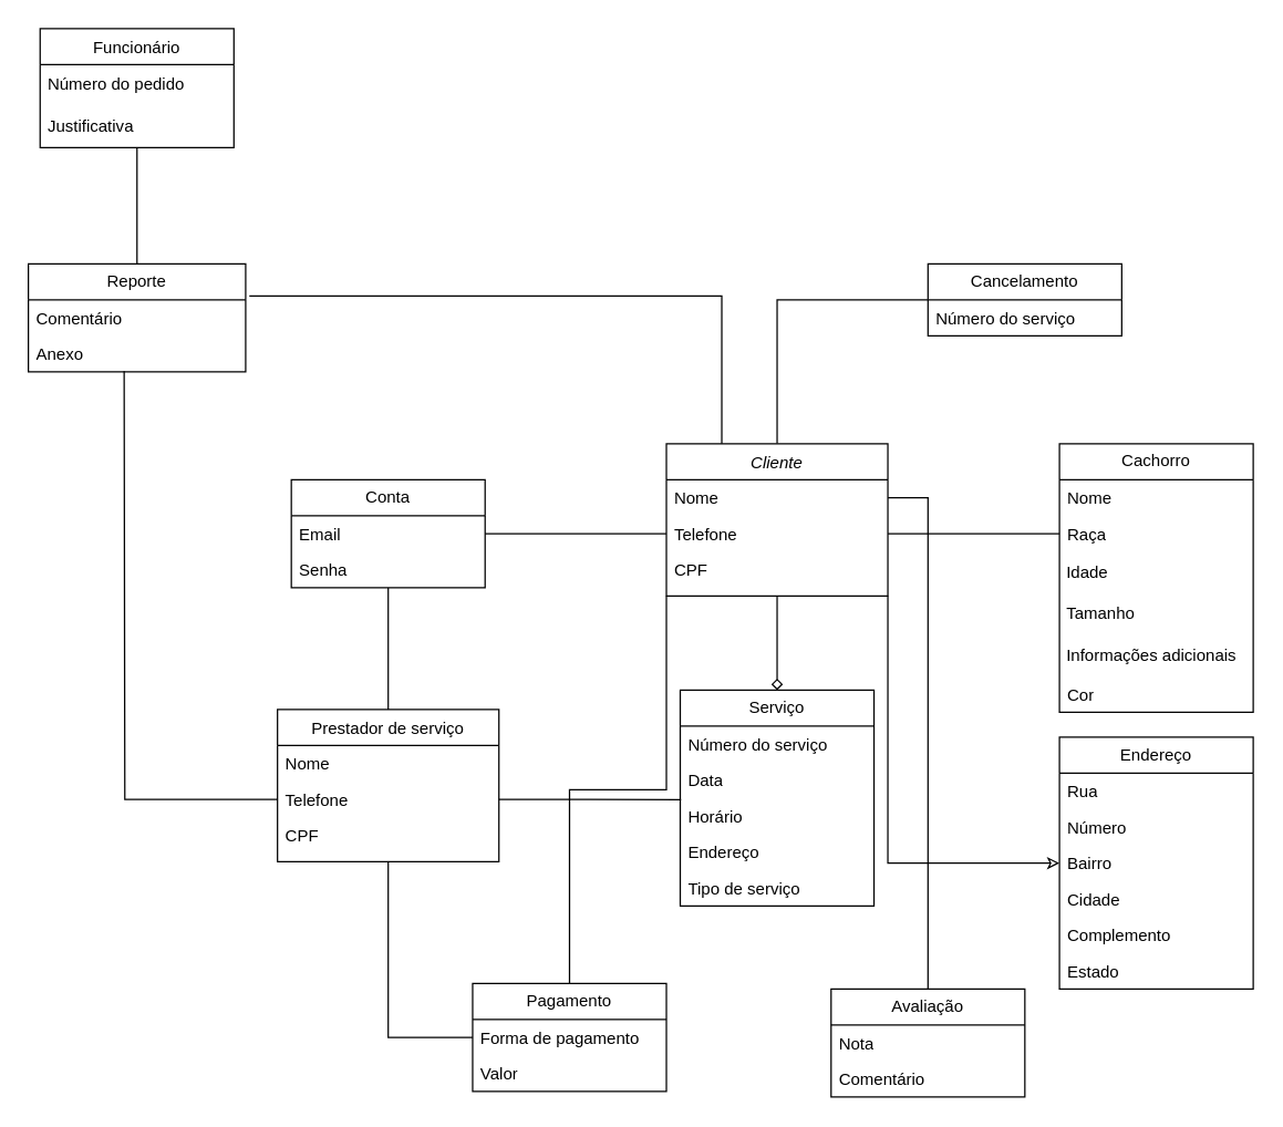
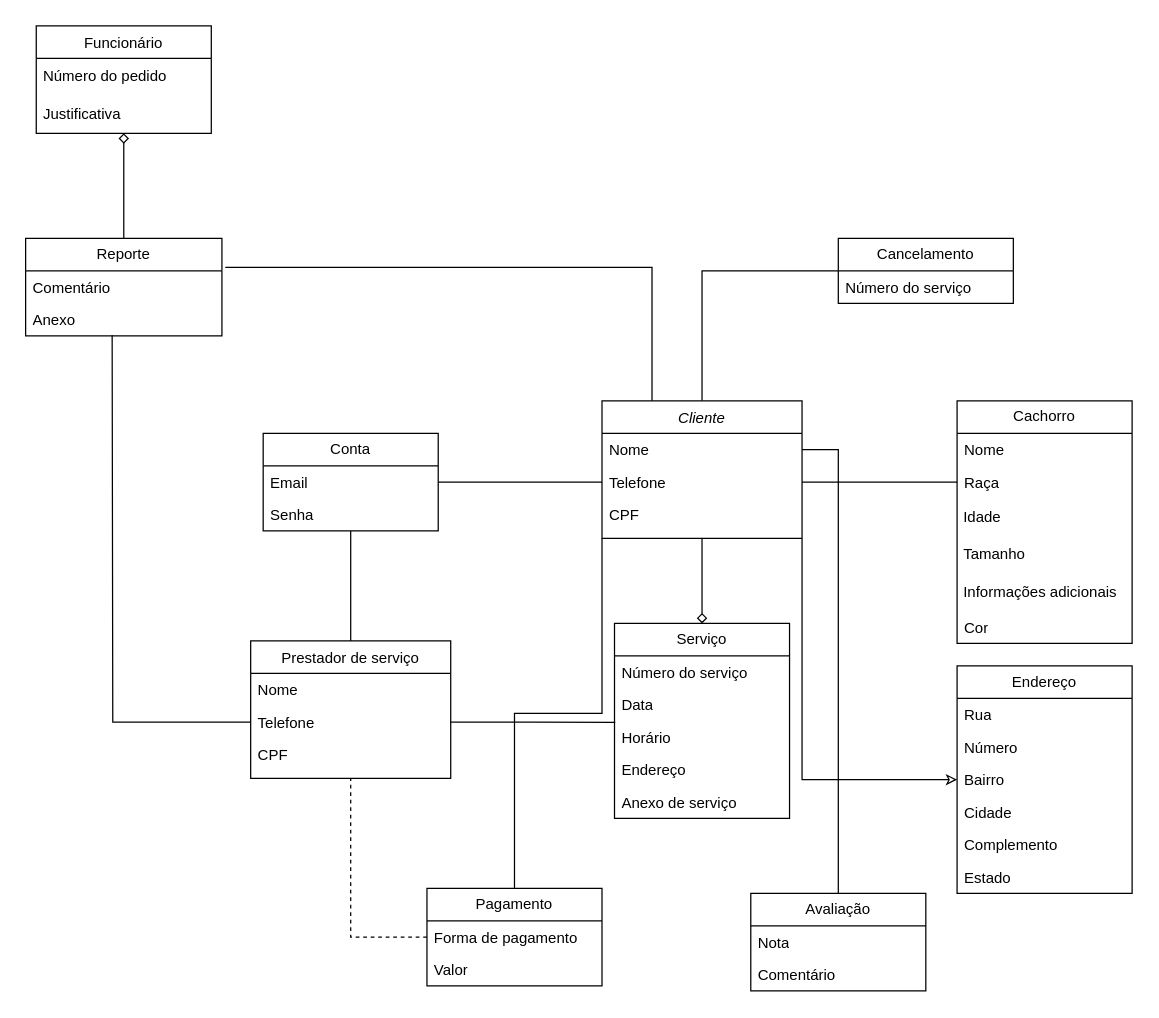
  <mxCell id="0" />
  <mxCell id="1" parent="0" />
  <mxCell id="2" style="edgeStyle=orthogonalEdgeStyle;rounded=0;orthogonalLoop=1;jettySize=auto;html=1;exitX=0.5;exitY=1;exitDx=0;exitDy=0;entryX=0.5;entryY=0;entryDx=0;entryDy=0;endArrow=diamond;endFill=0;" edge="1" parent="1" source="6" target="48"><mxGeometry relative="1" as="geometry" /></mxCell>
  <mxCell id="3" style="edgeStyle=orthogonalEdgeStyle;rounded=0;orthogonalLoop=1;jettySize=auto;html=1;exitX=0.5;exitY=0;exitDx=0;exitDy=0;entryX=0;entryY=0.5;entryDx=0;entryDy=0;endArrow=none;endFill=0;" edge="1" parent="1" source="6" target="29"><mxGeometry relative="1" as="geometry" /></mxCell>
  <mxCell id="4" style="edgeStyle=orthogonalEdgeStyle;rounded=0;orthogonalLoop=1;jettySize=auto;html=1;exitX=1;exitY=1;exitDx=0;exitDy=0;entryX=0;entryY=0.5;entryDx=0;entryDy=0;endArrow=classic;endFill=0;" edge="1" parent="1" source="6" target="40"><mxGeometry relative="1" as="geometry" /></mxCell>
  <mxCell id="5" style="edgeStyle=orthogonalEdgeStyle;rounded=0;orthogonalLoop=1;jettySize=auto;html=1;exitX=0;exitY=1;exitDx=0;exitDy=0;entryX=0.5;entryY=0;entryDx=0;entryDy=0;endArrow=none;endFill=0;" edge="1" parent="1" source="6" target="34"><mxGeometry relative="1" as="geometry" /></mxCell>
  <mxCell id="6" value="Cliente" style="swimlane;fontStyle=2;align=center;verticalAlign=top;childLayout=stackLayout;horizontal=1;startSize=26;horizontalStack=0;resizeParent=1;resizeLast=0;collapsible=1;marginBottom=0;rounded=0;shadow=0;strokeWidth=1;" parent="1" vertex="1"><mxGeometry x="481" y="320" width="160" height="110" as="geometry"><mxRectangle x="230" y="140" width="160" height="26" as="alternateBounds" /></mxGeometry></mxCell>
  <mxCell id="7" value="Nome" style="text;align=left;verticalAlign=top;spacingLeft=4;spacingRight=4;overflow=hidden;rotatable=0;points=[[0,0.5],[1,0.5]];portConstraint=eastwest;" parent="6" vertex="1"><mxGeometry y="26" width="160" height="26" as="geometry" /></mxCell>
  <mxCell id="8" value="Telefone" style="text;align=left;verticalAlign=top;spacingLeft=4;spacingRight=4;overflow=hidden;rotatable=0;points=[[0,0.5],[1,0.5]];portConstraint=eastwest;rounded=0;shadow=0;html=0;" parent="6" vertex="1"><mxGeometry y="52" width="160" height="26" as="geometry" /></mxCell>
  <mxCell id="9" value="CPF" style="text;align=left;verticalAlign=top;spacingLeft=4;spacingRight=4;overflow=hidden;rotatable=0;points=[[0,0.5],[1,0.5]];portConstraint=eastwest;rounded=0;shadow=0;html=0;" vertex="1" parent="6"><mxGeometry y="78" width="160" height="26" as="geometry" /></mxCell>
  <mxCell id="10" value="Funcionário" style="swimlane;fontStyle=0;align=center;verticalAlign=top;childLayout=stackLayout;horizontal=1;startSize=26;horizontalStack=0;resizeParent=1;resizeLast=0;collapsible=1;marginBottom=0;rounded=0;shadow=0;strokeWidth=1;" parent="1" vertex="1"><mxGeometry x="28.5" y="20" width="140" height="86" as="geometry"><mxRectangle x="340" y="380" width="170" height="26" as="alternateBounds" /></mxGeometry></mxCell>
  <mxCell id="11" value="&amp;nbsp;Número do pedido" style="text;html=1;align=left;verticalAlign=middle;resizable=0;points=[];autosize=1;strokeColor=none;fillColor=none;" vertex="1" parent="10"><mxGeometry y="26" width="140" height="30" as="geometry" /></mxCell>
  <mxCell id="12" value="&amp;nbsp;Justificativa" style="text;html=1;align=left;verticalAlign=middle;whiteSpace=wrap;rounded=0;" vertex="1" parent="10"><mxGeometry y="56" width="140" height="30" as="geometry" /></mxCell>
  <mxCell id="13" style="edgeStyle=orthogonalEdgeStyle;rounded=0;orthogonalLoop=1;jettySize=auto;html=1;exitX=0.5;exitY=0;exitDx=0;exitDy=0;endArrow=none;endFill=0;" edge="1" parent="1" source="14"><mxGeometry relative="1" as="geometry"><mxPoint x="280" y="424" as="targetPoint" /></mxGeometry></mxCell>
  <mxCell id="14" value="Prestador de serviço" style="swimlane;fontStyle=0;align=center;verticalAlign=top;childLayout=stackLayout;horizontal=1;startSize=26;horizontalStack=0;resizeParent=1;resizeLast=0;collapsible=1;marginBottom=0;rounded=0;shadow=0;strokeWidth=1;" parent="1" vertex="1"><mxGeometry x="200" y="512" width="160" height="110" as="geometry"><mxRectangle x="550" y="140" width="160" height="26" as="alternateBounds" /></mxGeometry></mxCell>
  <mxCell id="15" value="Nome" style="text;align=left;verticalAlign=top;spacingLeft=4;spacingRight=4;overflow=hidden;rotatable=0;points=[[0,0.5],[1,0.5]];portConstraint=eastwest;" vertex="1" parent="14"><mxGeometry y="26" width="160" height="26" as="geometry" /></mxCell>
  <mxCell id="16" style="edgeStyle=orthogonalEdgeStyle;rounded=0;orthogonalLoop=1;jettySize=auto;html=1;exitX=0;exitY=0.5;exitDx=0;exitDy=0;endArrow=none;endFill=0;" edge="1" parent="14" source="17"><mxGeometry relative="1" as="geometry"><mxPoint x="-110.8" y="-244.4" as="targetPoint" /></mxGeometry></mxCell>
  <mxCell id="17" value="Telefone" style="text;align=left;verticalAlign=top;spacingLeft=4;spacingRight=4;overflow=hidden;rotatable=0;points=[[0,0.5],[1,0.5]];portConstraint=eastwest;rounded=0;shadow=0;html=0;" vertex="1" parent="14"><mxGeometry y="52" width="160" height="26" as="geometry" /></mxCell>
  <mxCell id="18" value="CPF" style="text;align=left;verticalAlign=top;spacingLeft=4;spacingRight=4;overflow=hidden;rotatable=0;points=[[0,0.5],[1,0.5]];portConstraint=eastwest;rounded=0;shadow=0;html=0;" vertex="1" parent="14"><mxGeometry y="78" width="160" height="26" as="geometry" /></mxCell>
  <mxCell id="19" value="Conta" style="swimlane;fontStyle=0;childLayout=stackLayout;horizontal=1;startSize=26;fillColor=none;horizontalStack=0;resizeParent=1;resizeParentMax=0;resizeLast=0;collapsible=1;marginBottom=0;whiteSpace=wrap;html=1;" vertex="1" parent="1"><mxGeometry x="210" y="346" width="140" height="78" as="geometry" /></mxCell>
  <mxCell id="20" value="Email" style="text;strokeColor=none;fillColor=none;align=left;verticalAlign=top;spacingLeft=4;spacingRight=4;overflow=hidden;rotatable=0;points=[[0,0.5],[1,0.5]];portConstraint=eastwest;whiteSpace=wrap;html=1;" vertex="1" parent="19"><mxGeometry y="26" width="140" height="26" as="geometry" /></mxCell>
  <mxCell id="21" value="Senha" style="text;strokeColor=none;fillColor=none;align=left;verticalAlign=top;spacingLeft=4;spacingRight=4;overflow=hidden;rotatable=0;points=[[0,0.5],[1,0.5]];portConstraint=eastwest;whiteSpace=wrap;html=1;" vertex="1" parent="19"><mxGeometry y="52" width="140" height="26" as="geometry" /></mxCell>
  <mxCell id="22" value="Cachorro" style="swimlane;fontStyle=0;childLayout=stackLayout;horizontal=1;startSize=26;fillColor=none;horizontalStack=0;resizeParent=1;resizeParentMax=0;resizeLast=0;collapsible=1;marginBottom=0;whiteSpace=wrap;html=1;" vertex="1" parent="1"><mxGeometry x="765" y="320" width="140" height="194" as="geometry" /></mxCell>
  <mxCell id="23" value="Nome" style="text;strokeColor=none;fillColor=none;align=left;verticalAlign=top;spacingLeft=4;spacingRight=4;overflow=hidden;rotatable=0;points=[[0,0.5],[1,0.5]];portConstraint=eastwest;whiteSpace=wrap;html=1;" vertex="1" parent="22"><mxGeometry y="26" width="140" height="26" as="geometry" /></mxCell>
  <mxCell id="24" value="Raça" style="text;strokeColor=none;fillColor=none;align=left;verticalAlign=top;spacingLeft=4;spacingRight=4;overflow=hidden;rotatable=0;points=[[0,0.5],[1,0.5]];portConstraint=eastwest;whiteSpace=wrap;html=1;" vertex="1" parent="22"><mxGeometry y="52" width="140" height="26" as="geometry" /></mxCell>
  <mxCell id="25" value="&amp;nbsp;Idade" style="text;html=1;align=left;verticalAlign=middle;whiteSpace=wrap;rounded=0;" vertex="1" parent="22"><mxGeometry y="78" width="140" height="30" as="geometry" /></mxCell>
  <mxCell id="26" value="&amp;nbsp;Tamanho" style="text;html=1;align=left;verticalAlign=middle;whiteSpace=wrap;rounded=0;" vertex="1" parent="22"><mxGeometry y="108" width="140" height="30" as="geometry" /></mxCell>
  <mxCell id="27" value="&amp;nbsp;Informações adicionais" style="text;html=1;align=left;verticalAlign=middle;whiteSpace=wrap;rounded=0;" vertex="1" parent="22"><mxGeometry y="138" width="140" height="30" as="geometry" /></mxCell>
  <mxCell id="28" value="Cor" style="text;strokeColor=none;fillColor=none;align=left;verticalAlign=top;spacingLeft=4;spacingRight=4;overflow=hidden;rotatable=0;points=[[0,0.5],[1,0.5]];portConstraint=eastwest;whiteSpace=wrap;html=1;" vertex="1" parent="22"><mxGeometry y="168" width="140" height="26" as="geometry" /></mxCell>
  <mxCell id="29" value="Cancelamento" style="swimlane;fontStyle=0;childLayout=stackLayout;horizontal=1;startSize=26;fillColor=none;horizontalStack=0;resizeParent=1;resizeParentMax=0;resizeLast=0;collapsible=1;marginBottom=0;whiteSpace=wrap;html=1;" vertex="1" parent="1"><mxGeometry x="670" y="190" width="140" height="52" as="geometry" /></mxCell>
  <mxCell id="30" value="Número do serviço" style="text;strokeColor=none;fillColor=none;align=left;verticalAlign=top;spacingLeft=4;spacingRight=4;overflow=hidden;rotatable=0;points=[[0,0.5],[1,0.5]];portConstraint=eastwest;whiteSpace=wrap;html=1;" vertex="1" parent="29"><mxGeometry y="26" width="140" height="26" as="geometry" /></mxCell>
  <mxCell id="31" value="Avaliação" style="swimlane;fontStyle=0;childLayout=stackLayout;horizontal=1;startSize=26;fillColor=none;horizontalStack=0;resizeParent=1;resizeParentMax=0;resizeLast=0;collapsible=1;marginBottom=0;whiteSpace=wrap;html=1;" vertex="1" parent="1"><mxGeometry x="600" y="714" width="140" height="78" as="geometry" /></mxCell>
  <mxCell id="32" value="Nota" style="text;strokeColor=none;fillColor=none;align=left;verticalAlign=top;spacingLeft=4;spacingRight=4;overflow=hidden;rotatable=0;points=[[0,0.5],[1,0.5]];portConstraint=eastwest;whiteSpace=wrap;html=1;" vertex="1" parent="31"><mxGeometry y="26" width="140" height="26" as="geometry" /></mxCell>
  <mxCell id="33" value="Comentário" style="text;strokeColor=none;fillColor=none;align=left;verticalAlign=top;spacingLeft=4;spacingRight=4;overflow=hidden;rotatable=0;points=[[0,0.5],[1,0.5]];portConstraint=eastwest;whiteSpace=wrap;html=1;" vertex="1" parent="31"><mxGeometry y="52" width="140" height="26" as="geometry" /></mxCell>
  <mxCell id="34" value="Pagamento" style="swimlane;fontStyle=0;childLayout=stackLayout;horizontal=1;startSize=26;fillColor=none;horizontalStack=0;resizeParent=1;resizeParentMax=0;resizeLast=0;collapsible=1;marginBottom=0;whiteSpace=wrap;html=1;" vertex="1" parent="1"><mxGeometry x="341" y="710" width="140" height="78" as="geometry" /></mxCell>
  <mxCell id="35" value="Forma de pagamento" style="text;strokeColor=none;fillColor=none;align=left;verticalAlign=top;spacingLeft=4;spacingRight=4;overflow=hidden;rotatable=0;points=[[0,0.5],[1,0.5]];portConstraint=eastwest;whiteSpace=wrap;html=1;" vertex="1" parent="34"><mxGeometry y="26" width="140" height="26" as="geometry" /></mxCell>
  <mxCell id="36" value="Valor" style="text;strokeColor=none;fillColor=none;align=left;verticalAlign=top;spacingLeft=4;spacingRight=4;overflow=hidden;rotatable=0;points=[[0,0.5],[1,0.5]];portConstraint=eastwest;whiteSpace=wrap;html=1;" vertex="1" parent="34"><mxGeometry y="52" width="140" height="26" as="geometry" /></mxCell>
  <mxCell id="37" value="Endereço" style="swimlane;fontStyle=0;childLayout=stackLayout;horizontal=1;startSize=26;fillColor=none;horizontalStack=0;resizeParent=1;resizeParentMax=0;resizeLast=0;collapsible=1;marginBottom=0;whiteSpace=wrap;html=1;" vertex="1" parent="1"><mxGeometry x="765" y="532" width="140" height="182" as="geometry" /></mxCell>
  <mxCell id="38" value="Rua" style="text;strokeColor=none;fillColor=none;align=left;verticalAlign=top;spacingLeft=4;spacingRight=4;overflow=hidden;rotatable=0;points=[[0,0.5],[1,0.5]];portConstraint=eastwest;whiteSpace=wrap;html=1;" vertex="1" parent="37"><mxGeometry y="26" width="140" height="26" as="geometry" /></mxCell>
  <mxCell id="39" value="Número" style="text;strokeColor=none;fillColor=none;align=left;verticalAlign=top;spacingLeft=4;spacingRight=4;overflow=hidden;rotatable=0;points=[[0,0.5],[1,0.5]];portConstraint=eastwest;whiteSpace=wrap;html=1;" vertex="1" parent="37"><mxGeometry y="52" width="140" height="26" as="geometry" /></mxCell>
  <mxCell id="40" value="Bairro" style="text;strokeColor=none;fillColor=none;align=left;verticalAlign=top;spacingLeft=4;spacingRight=4;overflow=hidden;rotatable=0;points=[[0,0.5],[1,0.5]];portConstraint=eastwest;whiteSpace=wrap;html=1;" vertex="1" parent="37"><mxGeometry y="78" width="140" height="26" as="geometry" /></mxCell>
  <mxCell id="41" value="Cidade" style="text;strokeColor=none;fillColor=none;align=left;verticalAlign=top;spacingLeft=4;spacingRight=4;overflow=hidden;rotatable=0;points=[[0,0.5],[1,0.5]];portConstraint=eastwest;whiteSpace=wrap;html=1;" vertex="1" parent="37"><mxGeometry y="104" width="140" height="26" as="geometry" /></mxCell>
  <mxCell id="42" value="Complemento" style="text;strokeColor=none;fillColor=none;align=left;verticalAlign=top;spacingLeft=4;spacingRight=4;overflow=hidden;rotatable=0;points=[[0,0.5],[1,0.5]];portConstraint=eastwest;whiteSpace=wrap;html=1;" vertex="1" parent="37"><mxGeometry y="130" width="140" height="26" as="geometry" /></mxCell>
  <mxCell id="43" value="Estado" style="text;strokeColor=none;fillColor=none;align=left;verticalAlign=top;spacingLeft=4;spacingRight=4;overflow=hidden;rotatable=0;points=[[0,0.5],[1,0.5]];portConstraint=eastwest;whiteSpace=wrap;html=1;" vertex="1" parent="37"><mxGeometry y="156" width="140" height="26" as="geometry" /></mxCell>
- <mxCell id="44" style="edgeStyle=orthogonalEdgeStyle;rounded=0;orthogonalLoop=1;jettySize=auto;html=1;exitX=0.5;exitY=0;exitDx=0;exitDy=0;entryX=0.5;entryY=1;entryDx=0;entryDy=0;endArrow=none;endFill=0;" edge="1" parent="1" source="45" target="12"><mxGeometry relative="1" as="geometry" /></mxCell>
+ <mxCell id="44" style="edgeStyle=orthogonalEdgeStyle;rounded=0;orthogonalLoop=1;jettySize=auto;html=1;exitX=0.5;exitY=0;exitDx=0;exitDy=0;entryX=0.5;entryY=1;entryDx=0;entryDy=0;endArrow=diamond;endFill=0;" edge="1" parent="1" source="45" target="12"><mxGeometry relative="1" as="geometry" /></mxCell>
  <mxCell id="45" value="Reporte" style="swimlane;fontStyle=0;childLayout=stackLayout;horizontal=1;startSize=26;fillColor=none;horizontalStack=0;resizeParent=1;resizeParentMax=0;resizeLast=0;collapsible=1;marginBottom=0;whiteSpace=wrap;html=1;" vertex="1" parent="1"><mxGeometry x="20" y="190" width="157" height="78" as="geometry" /></mxCell>
  <mxCell id="46" value="Comentário" style="text;strokeColor=none;fillColor=none;align=left;verticalAlign=top;spacingLeft=4;spacingRight=4;overflow=hidden;rotatable=0;points=[[0,0.5],[1,0.5]];portConstraint=eastwest;whiteSpace=wrap;html=1;" vertex="1" parent="45"><mxGeometry y="26" width="157" height="26" as="geometry" /></mxCell>
  <mxCell id="47" value="Anexo" style="text;strokeColor=none;fillColor=none;align=left;verticalAlign=top;spacingLeft=4;spacingRight=4;overflow=hidden;rotatable=0;points=[[0,0.5],[1,0.5]];portConstraint=eastwest;whiteSpace=wrap;html=1;" vertex="1" parent="45"><mxGeometry y="52" width="157" height="26" as="geometry" /></mxCell>
  <mxCell id="48" value="Serviço" style="swimlane;fontStyle=0;childLayout=stackLayout;horizontal=1;startSize=26;fillColor=none;horizontalStack=0;resizeParent=1;resizeParentMax=0;resizeLast=0;collapsible=1;marginBottom=0;whiteSpace=wrap;html=1;" vertex="1" parent="1"><mxGeometry x="491" y="498" width="140" height="156" as="geometry" /></mxCell>
  <mxCell id="49" value="Número do serviço" style="text;strokeColor=none;fillColor=none;align=left;verticalAlign=top;spacingLeft=4;spacingRight=4;overflow=hidden;rotatable=0;points=[[0,0.5],[1,0.5]];portConstraint=eastwest;whiteSpace=wrap;html=1;" vertex="1" parent="48"><mxGeometry y="26" width="140" height="26" as="geometry" /></mxCell>
  <mxCell id="50" value="Data" style="text;strokeColor=none;fillColor=none;align=left;verticalAlign=top;spacingLeft=4;spacingRight=4;overflow=hidden;rotatable=0;points=[[0,0.5],[1,0.5]];portConstraint=eastwest;whiteSpace=wrap;html=1;" vertex="1" parent="48"><mxGeometry y="52" width="140" height="26" as="geometry" /></mxCell>
  <mxCell id="51" value="Horário" style="text;strokeColor=none;fillColor=none;align=left;verticalAlign=top;spacingLeft=4;spacingRight=4;overflow=hidden;rotatable=0;points=[[0,0.5],[1,0.5]];portConstraint=eastwest;whiteSpace=wrap;html=1;" vertex="1" parent="48"><mxGeometry y="78" width="140" height="26" as="geometry" /></mxCell>
  <mxCell id="52" value="Endereço" style="text;strokeColor=none;fillColor=none;align=left;verticalAlign=top;spacingLeft=4;spacingRight=4;overflow=hidden;rotatable=0;points=[[0,0.5],[1,0.5]];portConstraint=eastwest;whiteSpace=wrap;html=1;" vertex="1" parent="48"><mxGeometry y="104" width="140" height="26" as="geometry" /></mxCell>
- <mxCell id="53" value="Tipo de serviço" style="text;strokeColor=none;fillColor=none;align=left;verticalAlign=top;spacingLeft=4;spacingRight=4;overflow=hidden;rotatable=0;points=[[0,0.5],[1,0.5]];portConstraint=eastwest;whiteSpace=wrap;html=1;" vertex="1" parent="48"><mxGeometry y="130" width="140" height="26" as="geometry" /></mxCell>
+ <mxCell id="53" value="Anexo de serviço" style="text;strokeColor=none;fillColor=none;align=left;verticalAlign=top;spacingLeft=4;spacingRight=4;overflow=hidden;rotatable=0;points=[[0,0.5],[1,0.5]];portConstraint=eastwest;whiteSpace=wrap;html=1;" vertex="1" parent="48"><mxGeometry y="130" width="140" height="26" as="geometry" /></mxCell>
  <mxCell id="54" style="edgeStyle=orthogonalEdgeStyle;rounded=0;orthogonalLoop=1;jettySize=auto;html=1;exitX=1;exitY=0.5;exitDx=0;exitDy=0;entryX=0;entryY=0.5;entryDx=0;entryDy=0;endArrow=none;endFill=0;" edge="1" parent="1" source="20" target="8"><mxGeometry relative="1" as="geometry" /></mxCell>
  <mxCell id="55" style="edgeStyle=orthogonalEdgeStyle;rounded=0;orthogonalLoop=1;jettySize=auto;html=1;exitX=1;exitY=0.5;exitDx=0;exitDy=0;entryX=0;entryY=0.5;entryDx=0;entryDy=0;endArrow=none;endFill=0;" edge="1" parent="1" source="8" target="24"><mxGeometry relative="1" as="geometry" /></mxCell>
  <mxCell id="56" style="edgeStyle=orthogonalEdgeStyle;rounded=0;orthogonalLoop=1;jettySize=auto;html=1;exitX=1;exitY=0.5;exitDx=0;exitDy=0;entryX=0.004;entryY=1.046;entryDx=0;entryDy=0;entryPerimeter=0;endArrow=none;endFill=0;" edge="1" parent="1" source="17" target="50"><mxGeometry relative="1" as="geometry" /></mxCell>
  <mxCell id="57" style="edgeStyle=orthogonalEdgeStyle;rounded=0;orthogonalLoop=1;jettySize=auto;html=1;exitX=0.25;exitY=0;exitDx=0;exitDy=0;entryX=1.017;entryY=-0.108;entryDx=0;entryDy=0;entryPerimeter=0;endArrow=none;endFill=0;" edge="1" parent="1" source="6" target="46"><mxGeometry relative="1" as="geometry" /></mxCell>
- <mxCell id="58" style="edgeStyle=orthogonalEdgeStyle;rounded=0;orthogonalLoop=1;jettySize=auto;html=1;exitX=0;exitY=0.5;exitDx=0;exitDy=0;entryX=0.5;entryY=1;entryDx=0;entryDy=0;endArrow=none;endFill=0;" edge="1" parent="1" source="35" target="14"><mxGeometry relative="1" as="geometry" /></mxCell>
+ <mxCell id="58" style="edgeStyle=orthogonalEdgeStyle;rounded=0;orthogonalLoop=1;jettySize=auto;html=1;exitX=0;exitY=0.5;exitDx=0;exitDy=0;entryX=0.5;entryY=1;entryDx=0;entryDy=0;endArrow=none;endFill=0;dashed=1;" edge="1" parent="1" source="35" target="14"><mxGeometry relative="1" as="geometry" /></mxCell>
  <mxCell id="59" style="edgeStyle=orthogonalEdgeStyle;rounded=0;orthogonalLoop=1;jettySize=auto;html=1;exitX=1;exitY=0.5;exitDx=0;exitDy=0;entryX=0.5;entryY=0;entryDx=0;entryDy=0;endArrow=none;endFill=0;" edge="1" parent="1" source="7" target="31"><mxGeometry relative="1" as="geometry" /></mxCell>
